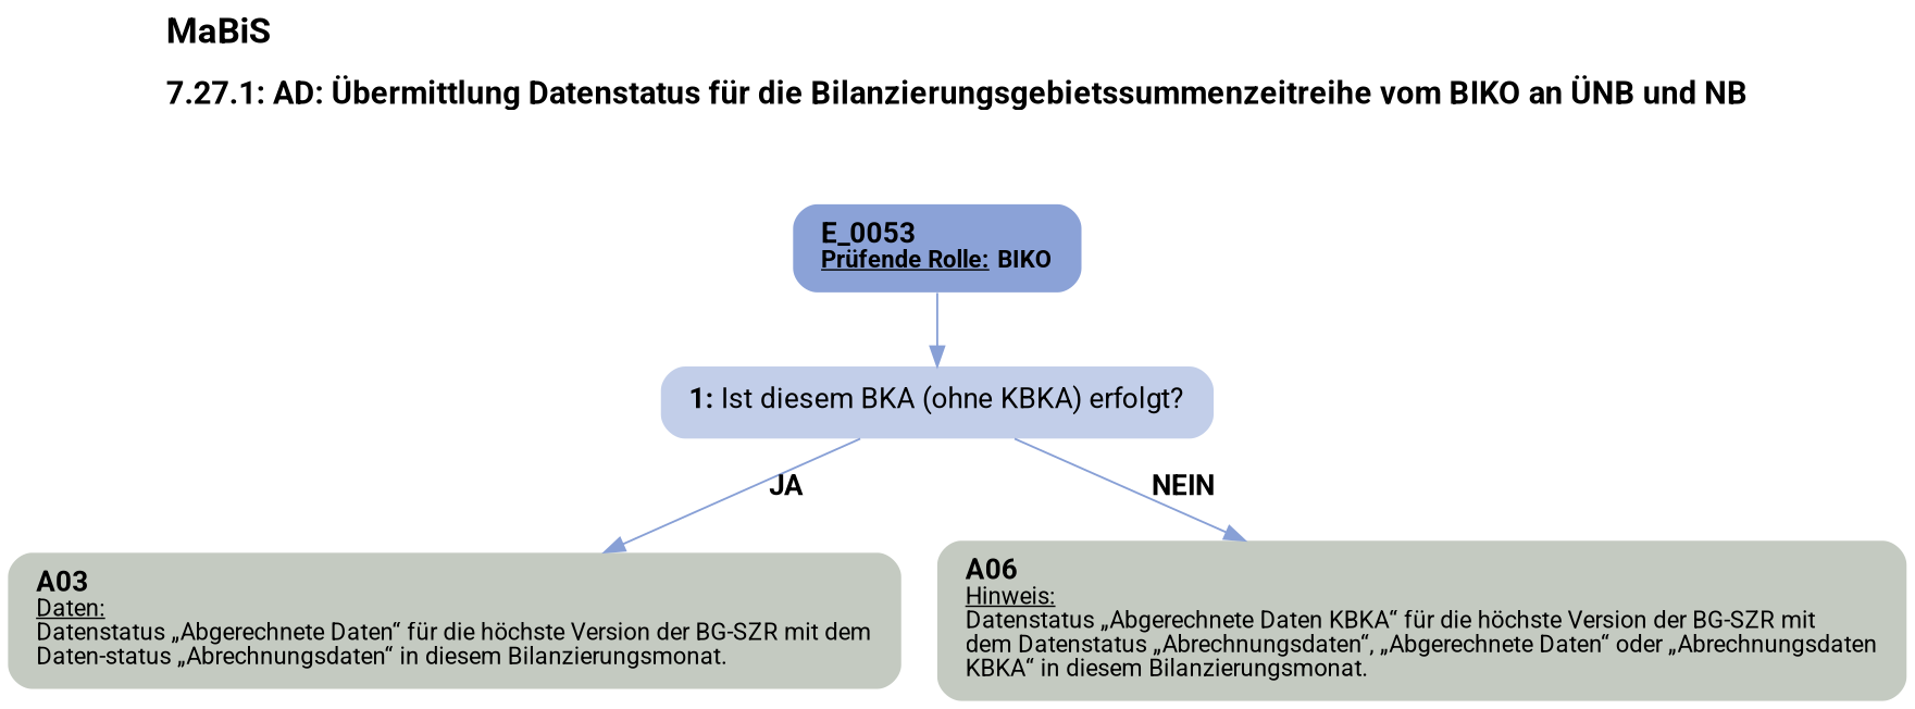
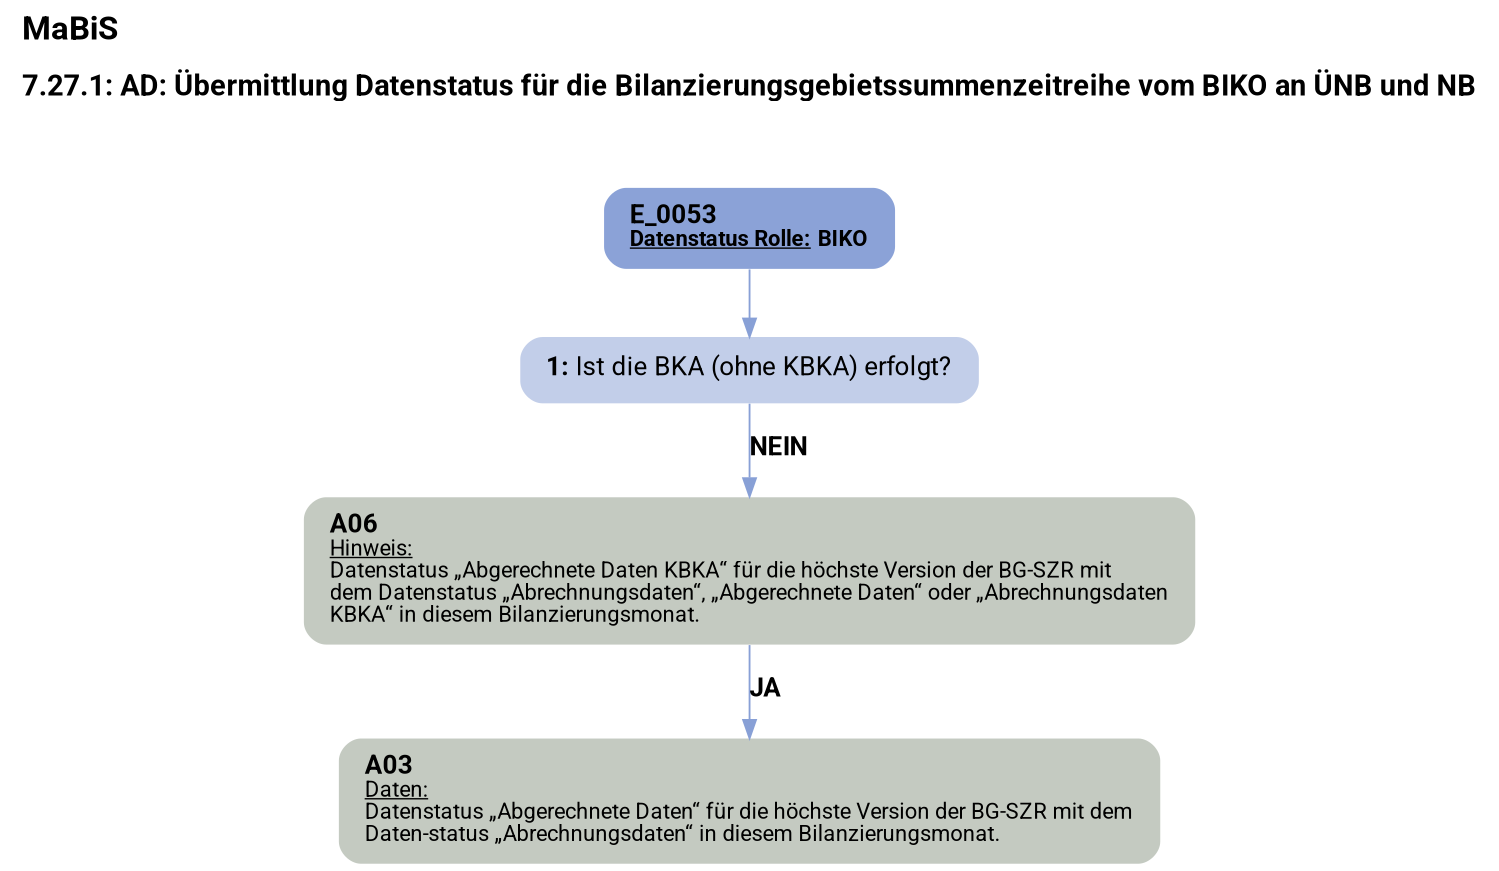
  digraph {
    concentrate=true
    fontname="Roboto, sans-serif"
    label=<<B><FONT POINT-SIZE="18">MaBiS</FONT></B><BR align="left"/><BR/><B><FONT POINT-SIZE="16">7.27.1: AD: Übermittlung Datenstatus für die Bilanzierungsgebietssummenzeitreihe vom BIKO an ÜNB und NB</FONT></B><BR align="left"/><BR/><BR/><BR/>>
    labelloc=t
    pack=true
    packmode=array
    rankdir=TB
    node [fillcolor="#c4cac1" fontname="Roboto, sans-serif" margin="0.2,0.12" penwidth=0.0 shape=box style="filled,rounded"]
    edge [color="#88a0d6" fontname="Roboto, sans-serif"]
-   n1 [fillcolor="#8ba2d7" label=<<B>E_0053</B><BR align="left"/><FONT point-size="12"><B><U>Prüfende Rolle:</U> BIKO</B></FONT><BR align="center"/>>]
-   n2 [fillcolor="#c2cee9" label=<<B>1: </B>Ist diesem BKA (ohne KBKA) erfolgt?<BR align="left"/>>]
+   n1 [fillcolor="#8ba2d7" label=<<B>E_0053</B><BR align="left"/><FONT point-size="12"><B><U>Datenstatus Rolle:</U> BIKO</B></FONT><BR align="center"/>>]
+   n2 [fillcolor="#c2cee9" label=<<B>1: </B>Ist die BKA (ohne KBKA) erfolgt?<BR align="left"/>>]
    n3 [label=<<B>A03</B><BR align="left"/><FONT point-size="12"><U>Daten:</U><BR align="left"/>Datenstatus „Abgerechnete Daten“ für die höchste Version der BG-SZR mit dem<BR align="left"/>Daten-status „Abrechnungsdaten“ in diesem Bilanzierungsmonat.<BR align="left"/></FONT>>]
    n4 [label=<<B>A06</B><BR align="left"/><FONT point-size="12"><U>Hinweis:</U><BR align="left"/>Datenstatus „Abgerechnete Daten KBKA“ für die höchste Version der BG-SZR mit<BR align="left"/>dem Datenstatus „Abrechnungsdaten“, „Abgerechnete Daten“ oder „Abrechnungsdaten<BR align="left"/>KBKA“ in diesem Bilanzierungsmonat.<BR align="left"/></FONT>>]
    n1 -> n2 [fontname=""]
-   n2 -> n3 [label=<<B>JA</B>>]
+   n4 -> n3 [label=<<B>JA</B>>]
    n2 -> n4 [label=<<B>NEIN</B>>]
  }
